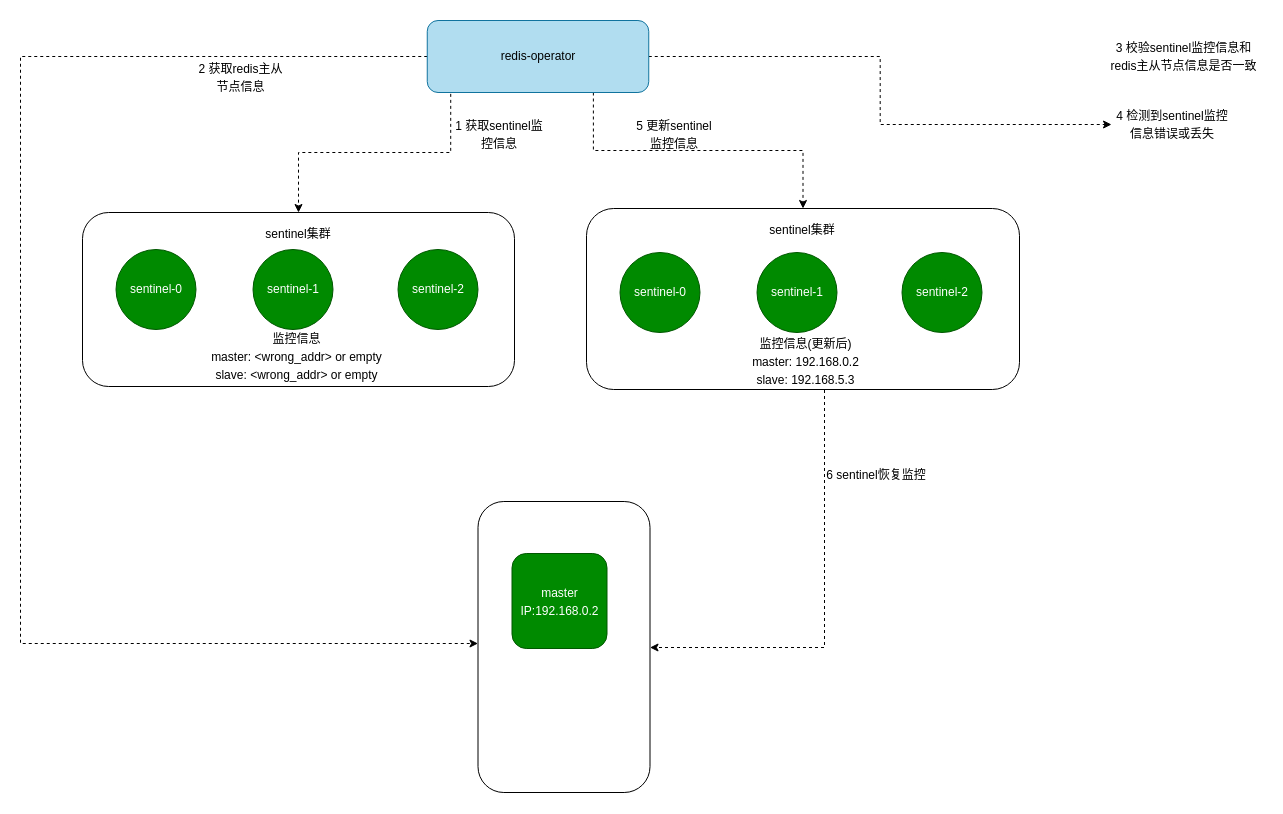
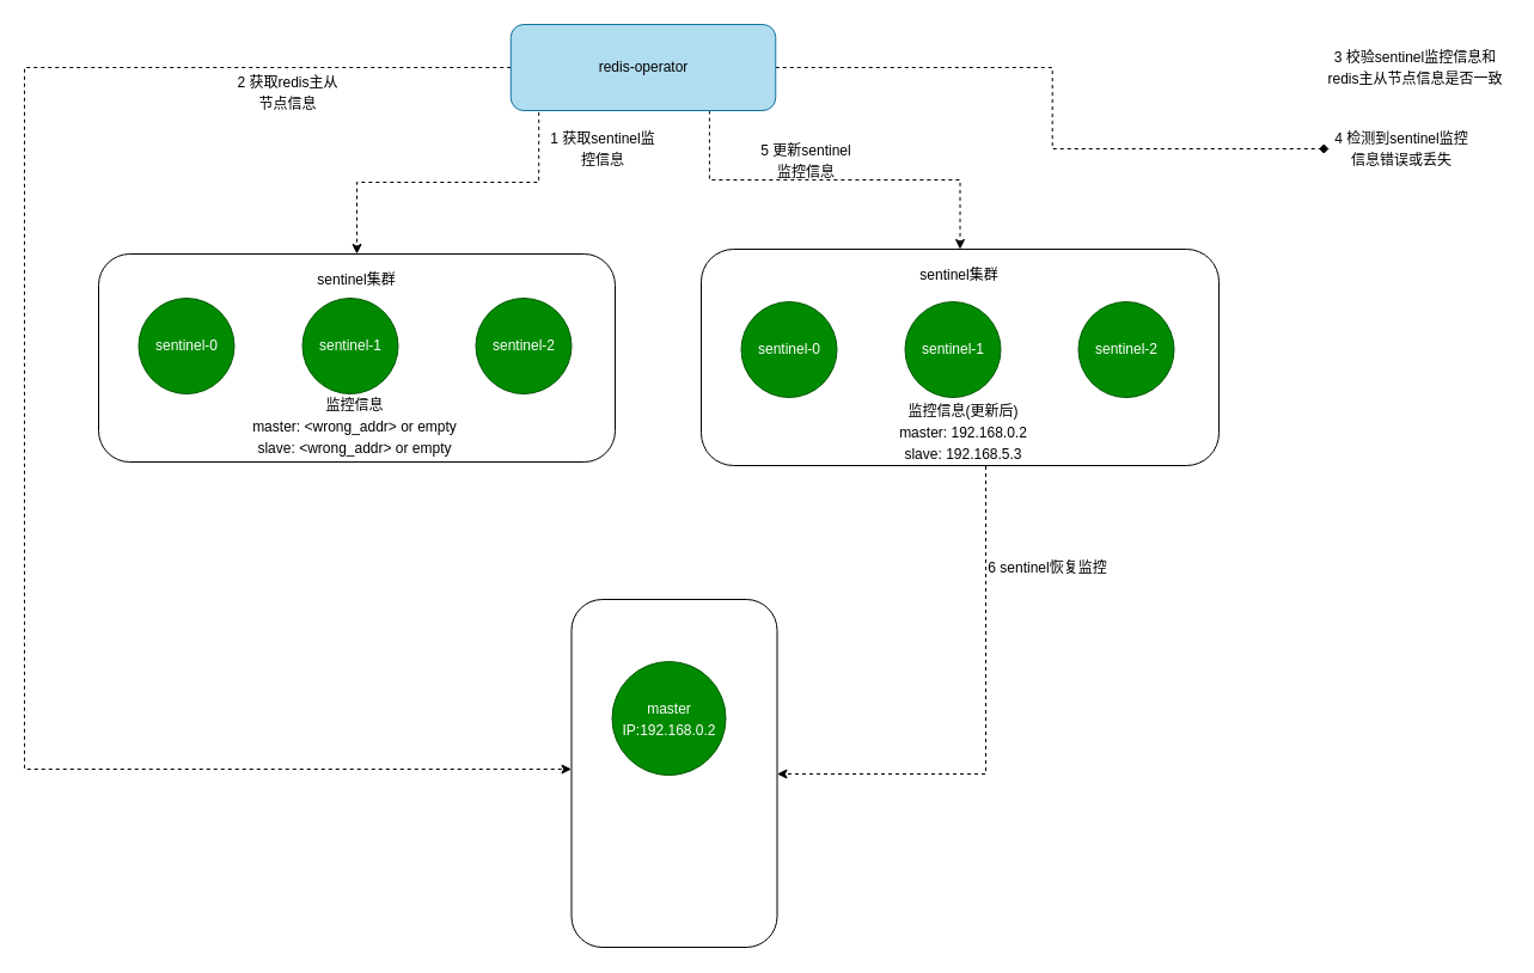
  <mxCell id="0" />
  <mxCell id="1" parent="0" />
  <mxCell id="2" value="" style="rounded=1;whiteSpace=wrap;html=1;" parent="1" vertex="1"><mxGeometry x="477.5" y="501" width="172" height="291" as="geometry" /></mxCell>
  <mxCell id="3" value="" style="rounded=1;whiteSpace=wrap;html=1;" parent="1" vertex="1"><mxGeometry x="82" y="212" width="432" height="174" as="geometry" /></mxCell>
  <mxCell id="4" value="sentinel-0" style="ellipse;whiteSpace=wrap;html=1;aspect=fixed;fillColor=#008a00;fontColor=#ffffff;strokeColor=#005700;" parent="1" vertex="1"><mxGeometry x="115.5" y="249" width="80" height="80" as="geometry" /></mxCell>
  <mxCell id="5" value="sentinel-2" style="ellipse;whiteSpace=wrap;html=1;aspect=fixed;fillColor=#008a00;fontColor=#ffffff;strokeColor=#005700;" parent="1" vertex="1"><mxGeometry x="397.5" y="249" width="80" height="80" as="geometry" /></mxCell>
  <mxCell id="6" value="sentinel-1" style="ellipse;whiteSpace=wrap;html=1;aspect=fixed;fillColor=#008a00;fontColor=#ffffff;strokeColor=#005700;" parent="1" vertex="1"><mxGeometry x="252.5" y="249" width="80" height="80" as="geometry" /></mxCell>
  <mxCell id="7" value="sentinel集群" style="text;html=1;strokeColor=none;fillColor=none;align=center;verticalAlign=middle;whiteSpace=wrap;rounded=0;" parent="1" vertex="1"><mxGeometry x="262" y="219" width="72" height="30" as="geometry" /></mxCell>
- <mxCell id="8" value="&lt;p style=&quot;line-height: 150%;&quot;&gt;master&lt;br&gt;IP:192.168.0.2&lt;/p&gt;" style="whiteSpace=wrap;html=1;aspect=fixed;fillColor=#008a00;fontColor=#ffffff;strokeColor=#005700;rounded=1;" parent="1" vertex="1"><mxGeometry x="511.5" y="553" width="95" height="95" as="geometry" /></mxCell>
+ <mxCell id="8" value="&lt;p style=&quot;line-height: 150%;&quot;&gt;master&lt;br&gt;IP:192.168.0.2&lt;/p&gt;" style="ellipse;whiteSpace=wrap;html=1;aspect=fixed;fillColor=#008a00;fontColor=#ffffff;strokeColor=#005700;" parent="1" vertex="1"><mxGeometry x="511.5" y="553" width="95" height="95" as="geometry" /></mxCell>
  <mxCell id="9" style="edgeStyle=orthogonalEdgeStyle;rounded=0;orthogonalLoop=1;jettySize=auto;html=1;exitX=0.106;exitY=1.019;exitDx=0;exitDy=0;exitPerimeter=0;entryX=0.5;entryY=0;entryDx=0;entryDy=0;dashed=1;" parent="1" source="13" target="3" edge="1"><mxGeometry relative="1" as="geometry" /></mxCell>
  <mxCell id="10" style="edgeStyle=orthogonalEdgeStyle;rounded=0;orthogonalLoop=1;jettySize=auto;html=1;exitX=0;exitY=0.5;exitDx=0;exitDy=0;dashed=1;" parent="1" source="13" target="2" edge="1"><mxGeometry relative="1" as="geometry"><mxPoint x="-29.375" y="643.375" as="targetPoint" /><Array as="points"><mxPoint x="20" y="56" /><mxPoint x="20" y="643" /></Array></mxGeometry></mxCell>
  <mxCell id="11" style="edgeStyle=orthogonalEdgeStyle;rounded=0;orthogonalLoop=1;jettySize=auto;html=1;exitX=0.75;exitY=1;exitDx=0;exitDy=0;entryX=0.5;entryY=0;entryDx=0;entryDy=0;dashed=1;" parent="1" source="13" target="22" edge="1"><mxGeometry relative="1" as="geometry" /></mxCell>
- <mxCell id="12" style="edgeStyle=orthogonalEdgeStyle;rounded=0;orthogonalLoop=1;jettySize=auto;html=1;exitX=1;exitY=0.5;exitDx=0;exitDy=0;entryX=0;entryY=0.5;entryDx=0;entryDy=0;dashed=1;" parent="1" source="13" target="17" edge="1"><mxGeometry relative="1" as="geometry" /></mxCell>
+ <mxCell id="12" style="edgeStyle=orthogonalEdgeStyle;rounded=0;orthogonalLoop=1;jettySize=auto;html=1;exitX=1;exitY=0.5;exitDx=0;exitDy=0;entryX=0;entryY=0.5;entryDx=0;entryDy=0;dashed=1;endArrow=diamond;" parent="1" source="13" target="17" edge="1"><mxGeometry relative="1" as="geometry" /></mxCell>
  <mxCell id="13" value="redis-operator" style="rounded=1;whiteSpace=wrap;html=1;fillColor=#b1ddf0;strokeColor=#10739e;" parent="1" vertex="1"><mxGeometry x="426.75" y="20" width="221.5" height="72" as="geometry" /></mxCell>
- <mxCell id="14" value="&lt;p style=&quot;line-height: 150%;&quot;&gt;1 获取sentinel监控信息&lt;/p&gt;" style="text;html=1;strokeColor=none;fillColor=none;align=center;verticalAlign=middle;whiteSpace=wrap;rounded=0;" parent="1" vertex="1"><mxGeometry x="453.5" y="119" width="90" height="30" as="geometry" /></mxCell>
+ <mxCell id="14" value="&lt;p style=&quot;line-height: 150%;&quot;&gt;1 获取sentinel监控信息&lt;/p&gt;" style="text;html=1;strokeColor=none;fillColor=none;align=center;verticalAlign=middle;whiteSpace=wrap;rounded=0;" parent="1" vertex="1"><mxGeometry x="458.5" y="109" width="90" height="30" as="geometry" /></mxCell>
  <mxCell id="15" value="&lt;p style=&quot;line-height: 150%;&quot;&gt;2 获取redis主从节点信息&lt;/p&gt;" style="text;html=1;strokeColor=none;fillColor=none;align=center;verticalAlign=middle;whiteSpace=wrap;rounded=0;" parent="1" vertex="1"><mxGeometry x="194" y="62" width="93" height="30" as="geometry" /></mxCell>
  <mxCell id="16" value="&lt;p style=&quot;line-height: 150%;&quot;&gt;3 校验sentinel监控信息和redis主从节点信息是否一致&lt;/p&gt;" style="text;html=1;strokeColor=none;fillColor=none;align=center;verticalAlign=middle;whiteSpace=wrap;rounded=0;" parent="1" vertex="1"><mxGeometry x="1106" y="41" width="155" height="30" as="geometry" /></mxCell>
  <mxCell id="17" value="&lt;p style=&quot;line-height: 150%;&quot;&gt;4 检测到sentinel监控信息错误或丢失&lt;/p&gt;" style="text;html=1;strokeColor=none;fillColor=none;align=center;verticalAlign=middle;whiteSpace=wrap;rounded=0;" parent="1" vertex="1"><mxGeometry x="1111" y="109" width="122" height="30" as="geometry" /></mxCell>
  <mxCell id="18" value="&lt;p style=&quot;line-height: 150%;&quot;&gt;5 更新sentinel监控信息&lt;/p&gt;" style="text;html=1;strokeColor=none;fillColor=none;align=center;verticalAlign=middle;whiteSpace=wrap;rounded=0;" parent="1" vertex="1"><mxGeometry x="632" y="119" width="84" height="30" as="geometry" /></mxCell>
  <mxCell id="19" value="&lt;p style=&quot;line-height: 150%;&quot;&gt;6 sentinel恢复监控&lt;/p&gt;" style="text;html=1;strokeColor=none;fillColor=none;align=center;verticalAlign=middle;whiteSpace=wrap;rounded=0;" parent="1" vertex="1"><mxGeometry x="824" y="459" width="104" height="30" as="geometry" /></mxCell>
  <mxCell id="20" value="&lt;p style=&quot;line-height: 150%;&quot;&gt;&lt;br&gt;监控信息&lt;br&gt;master: &amp;lt;wrong_addr&amp;gt; or empty&lt;br&gt;slave: &amp;lt;wrong_addr&amp;gt; or empty&lt;/p&gt;" style="text;html=1;strokeColor=none;fillColor=none;align=center;verticalAlign=middle;whiteSpace=wrap;rounded=0;" parent="1" vertex="1"><mxGeometry x="202" y="332" width="189" height="30" as="geometry" /></mxCell>
  <mxCell id="21" style="edgeStyle=orthogonalEdgeStyle;rounded=0;orthogonalLoop=1;jettySize=auto;html=1;exitX=0.5;exitY=1;exitDx=0;exitDy=0;dashed=1;" parent="1" source="22" target="2" edge="1"><mxGeometry relative="1" as="geometry"><mxPoint x="803" y="639" as="targetPoint" /><Array as="points"><mxPoint x="824" y="376" /><mxPoint x="824" y="647" /></Array></mxGeometry></mxCell>
  <mxCell id="22" value="" style="rounded=1;whiteSpace=wrap;html=1;" parent="1" vertex="1"><mxGeometry x="586" y="208" width="433" height="181" as="geometry" /></mxCell>
  <mxCell id="23" value="sentinel-0" style="ellipse;whiteSpace=wrap;html=1;aspect=fixed;fillColor=#008a00;fontColor=#ffffff;strokeColor=#005700;" parent="1" vertex="1"><mxGeometry x="619.5" y="252" width="80" height="80" as="geometry" /></mxCell>
  <mxCell id="24" value="sentinel-2" style="ellipse;whiteSpace=wrap;html=1;aspect=fixed;fillColor=#008a00;fontColor=#ffffff;strokeColor=#005700;" parent="1" vertex="1"><mxGeometry x="901.5" y="252" width="80" height="80" as="geometry" /></mxCell>
  <mxCell id="25" value="sentinel-1" style="ellipse;whiteSpace=wrap;html=1;aspect=fixed;fillColor=#008a00;fontColor=#ffffff;strokeColor=#005700;" parent="1" vertex="1"><mxGeometry x="756.5" y="252" width="80" height="80" as="geometry" /></mxCell>
  <mxCell id="26" value="sentinel集群" style="text;html=1;strokeColor=none;fillColor=none;align=center;verticalAlign=middle;whiteSpace=wrap;rounded=0;" parent="1" vertex="1"><mxGeometry x="766" y="215" width="72" height="30" as="geometry" /></mxCell>
  <mxCell id="27" value="&lt;p style=&quot;line-height: 150%;&quot;&gt;&lt;br&gt;监控信息(更新后)&lt;br&gt;master: 192.168.0.2&lt;br&gt;slave: 192.168.5.3&lt;/p&gt;" style="text;html=1;strokeColor=none;fillColor=none;align=center;verticalAlign=middle;whiteSpace=wrap;rounded=0;" parent="1" vertex="1"><mxGeometry x="745" y="339" width="120.5" height="26" as="geometry" /></mxCell>
